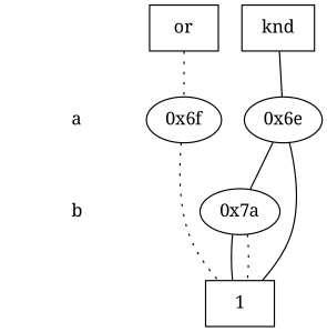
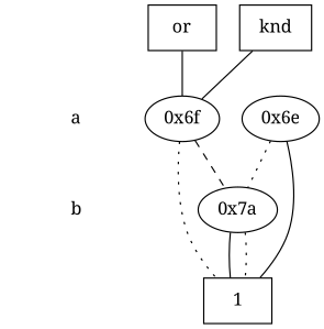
  digraph {
    fontname="Noto Serif"
    node [fontname="Noto Serif"]
    edge [dir=none fontname="Noto Serif" style=invis]
    "CONST NODES" [shape=plaintext style=invis]
    " a " [shape=plaintext]
    " b " [shape=plaintext]
    "  or  " [shape=box]
    "  knd  " [shape=box]
    "0x6f"
    "0x6e"
    n8 [label="0x7a"]
    n9 [label=1 shape=box]
    subgraph sub_1 {
      "CONST NODES"
      " a "
      " b "
    }
    subgraph sub_2 {
      rank=same
      "  or  "
      "  knd  "
    }
    subgraph sub_3 {
      rank=same
      " a "
      "0x6f"
      "0x6e"
    }
    subgraph sub_4 {
      rank=same
      " b "
      n8
    }
    subgraph sub_5 {
      rank=same
      "CONST NODES"
      subgraph sub_6 {
        rank=same
        n9
      }
    }
    " a " -> " b "
    " b " -> "CONST NODES"
    "  or  " -> "  knd  "
-   "  or  " -> "0x6f" [style=dotted]
-   "  knd  " -> "0x6e" [style=solid]
+   "  or  " -> "0x6f" [style=solid]
+   "  knd  " -> "0x6f" [style=solid]
+   "0x6f" -> n8 [style=dashed]
    "0x6f" -> n9 [style=dotted]
-   "0x6e" -> n8 [style=""]
+   "0x6e" -> n8 [style=dotted]
    "0x6e" -> n9 [style=solid]
    n8 -> n9 [style=""]
    n8 -> n9 [style=dotted]
  }
